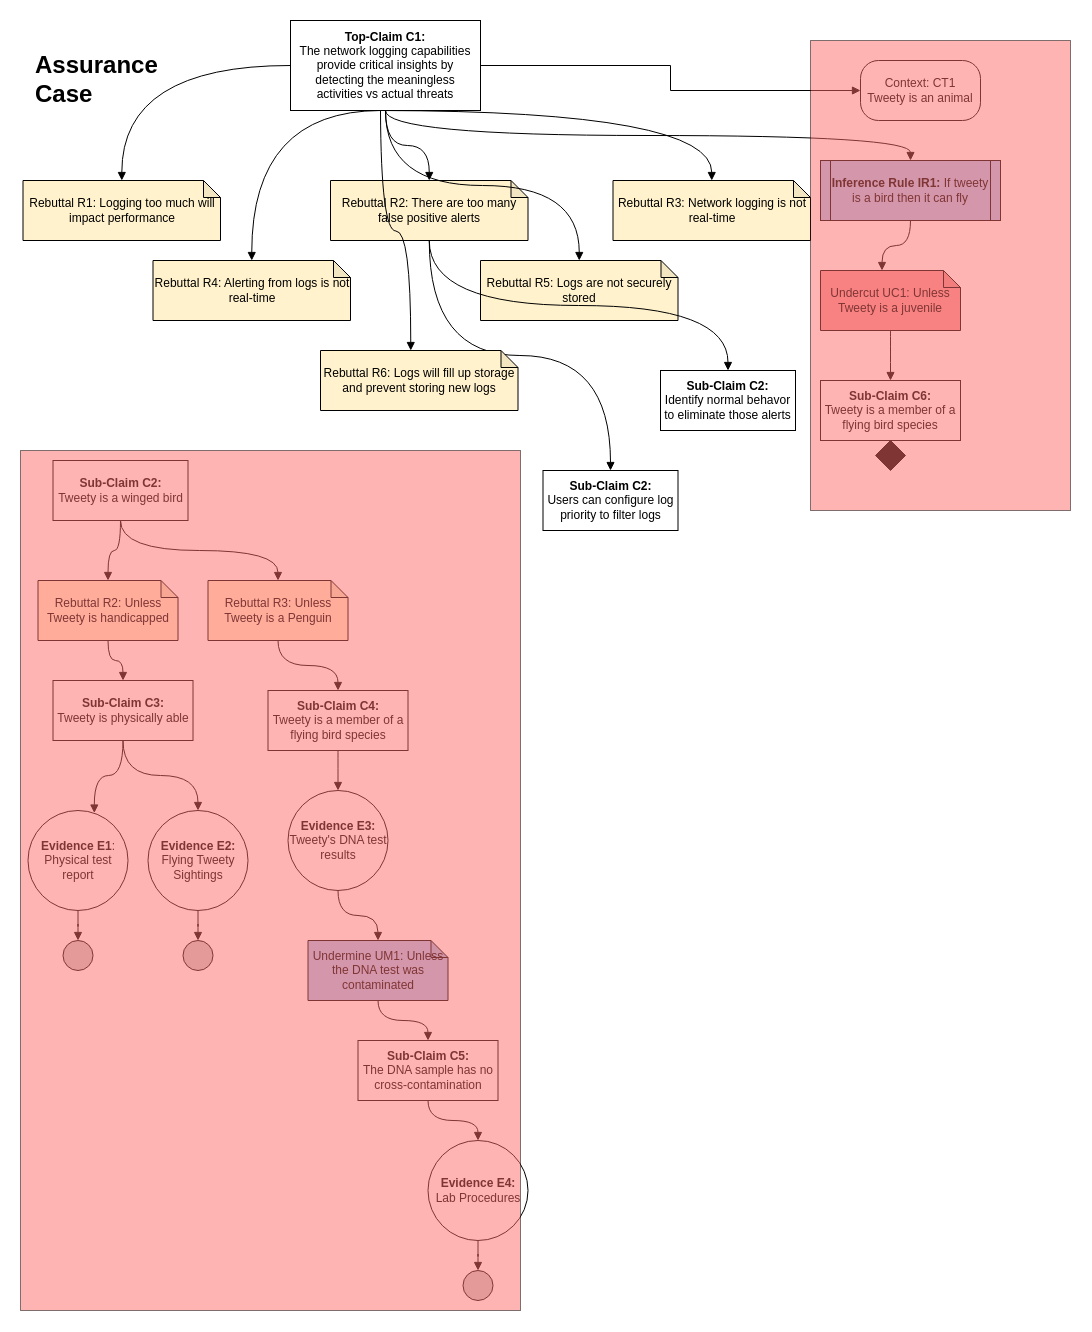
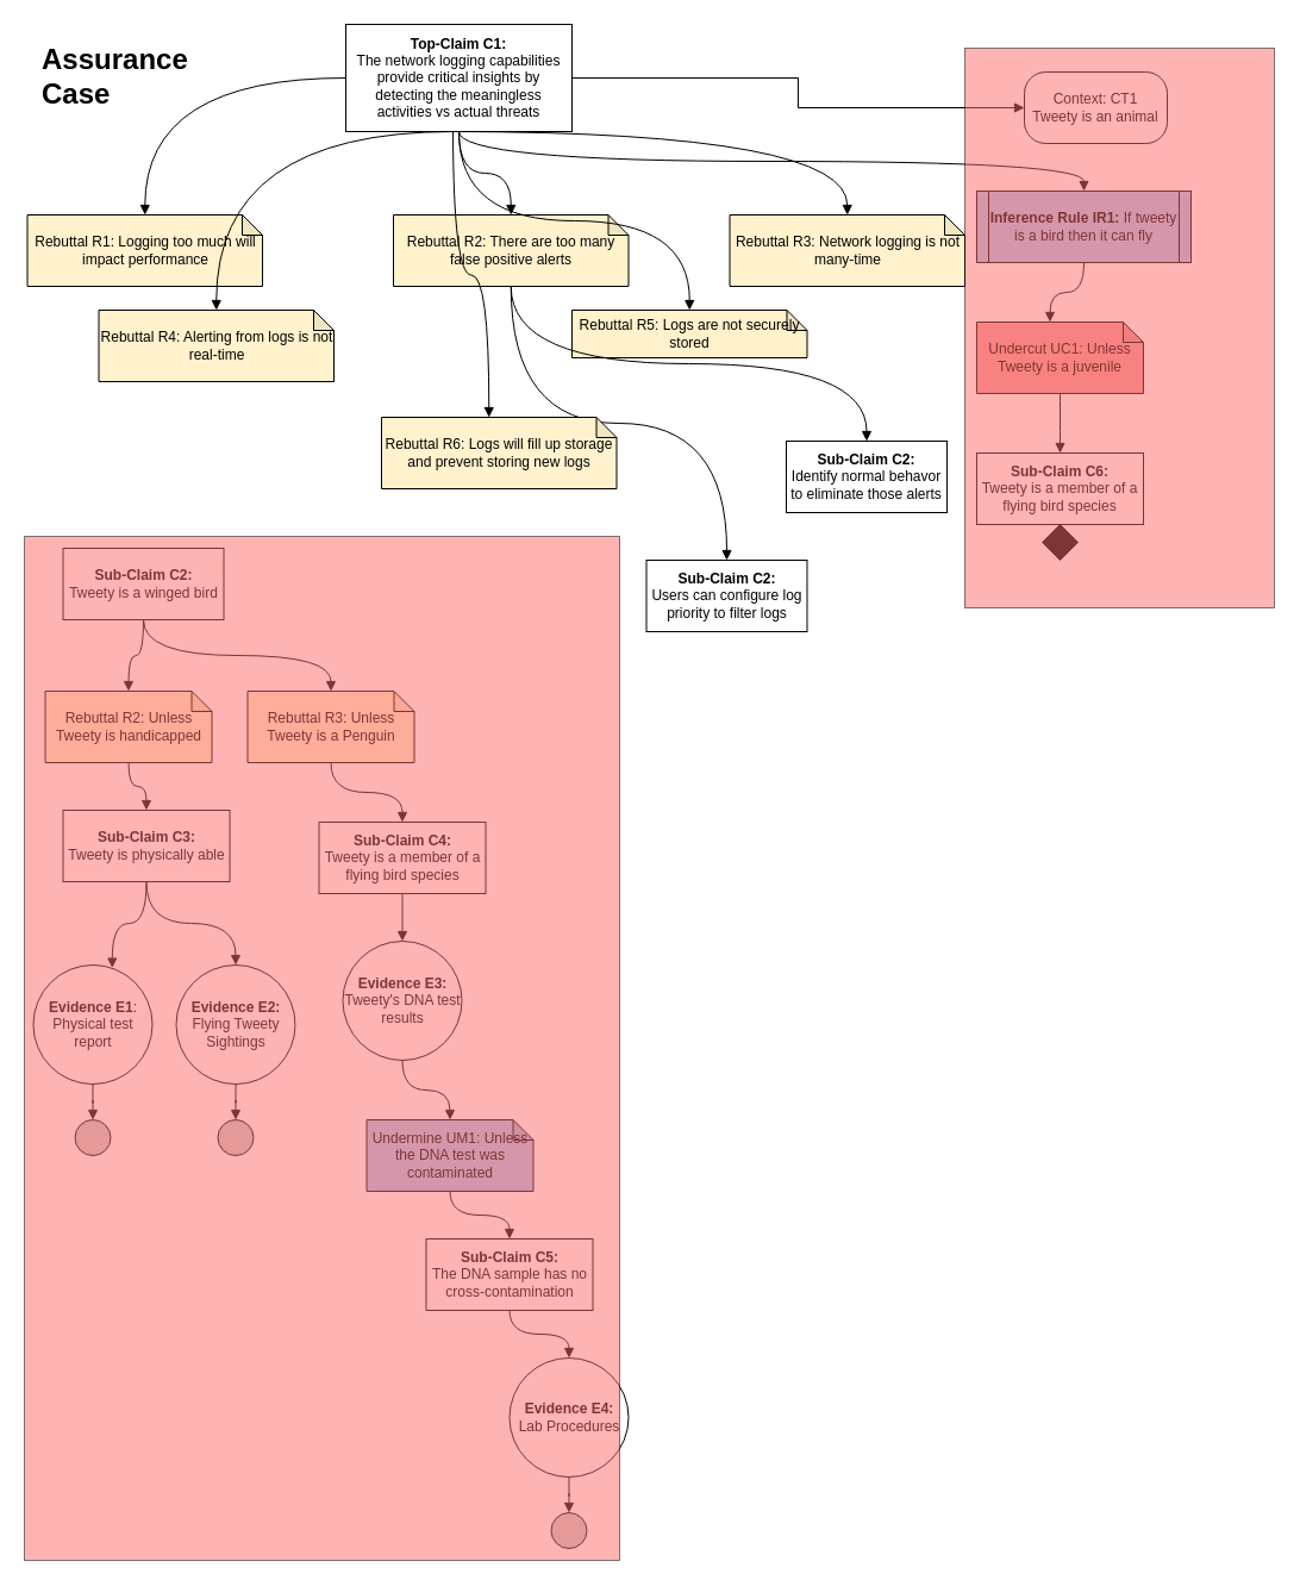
  <mxCell id="0" />
  <mxCell id="1" parent="0" />
- <mxCell id="2" value="&lt;h1&gt;Assurance Case&lt;/h1&gt;" style="text;html=1;strokeColor=none;fillColor=none;spacing=5;spacingTop=-20;whiteSpace=wrap;overflow=hidden;rounded=0;" parent="1" vertex="1"><mxGeometry x="30" y="45" width="190" height="80" as="geometry" /></mxCell>
+ <mxCell id="2" value="&lt;h1&gt;Assurance Case&lt;/h1&gt;" style="text;html=1;strokeColor=none;fillColor=none;spacing=5;spacingTop=-20;whiteSpace=wrap;overflow=hidden;rounded=0;" parent="1" vertex="1"><mxGeometry x="30" y="30" width="190" height="80" as="geometry" /></mxCell>
  <mxCell id="3" style="edgeStyle=orthogonalEdgeStyle;rounded=0;orthogonalLoop=1;jettySize=auto;html=1;exitX=1;exitY=0.5;exitDx=0;exitDy=0;entryX=0;entryY=0.5;entryDx=0;entryDy=0;endArrow=block;endFill=1;" parent="1" source="6" target="7" edge="1"><mxGeometry relative="1" as="geometry" /></mxCell>
  <mxCell id="4" value="" style="edgeStyle=orthogonalEdgeStyle;rounded=0;orthogonalLoop=1;jettySize=auto;html=1;endArrow=block;endFill=1;curved=1;" parent="1" source="6" target="9" edge="1"><mxGeometry relative="1" as="geometry" /></mxCell>
  <mxCell id="5" style="edgeStyle=orthogonalEdgeStyle;curved=1;rounded=0;orthogonalLoop=1;jettySize=auto;html=1;exitX=0.5;exitY=1;exitDx=0;exitDy=0;endArrow=block;endFill=1;" parent="1" source="6" target="38" edge="1"><mxGeometry relative="1" as="geometry" /></mxCell>
  <mxCell id="6" value="&lt;b&gt;Top-Claim C1:&lt;br&gt;&lt;/b&gt;The network logging capabilities provide critical insights by detecting the meaningless activities vs actual threats" style="rounded=0;whiteSpace=wrap;html=1;" parent="1" vertex="1"><mxGeometry x="290" y="20" width="190" height="90" as="geometry" /></mxCell>
  <mxCell id="7" value="Context: CT1&lt;br&gt;Tweety is an animal" style="rounded=1;whiteSpace=wrap;html=1;arcSize=30;" parent="1" vertex="1"><mxGeometry x="860" y="60" width="120" height="60" as="geometry" /></mxCell>
  <mxCell id="8" style="edgeStyle=orthogonalEdgeStyle;curved=1;rounded=0;orthogonalLoop=1;jettySize=auto;html=1;endArrow=block;endFill=1;exitX=0.5;exitY=1;exitDx=0;exitDy=0;exitPerimeter=0;entryX=0.5;entryY=0;entryDx=0;entryDy=0;" parent="1" source="43" target="54" edge="1"><mxGeometry relative="1" as="geometry"><mxPoint x="121" y="240" as="sourcePoint" /><mxPoint x="528" y="440" as="targetPoint" /></mxGeometry></mxCell>
  <mxCell id="9" value="Rebuttal R1: Logging too much will impact performance" style="shape=note;whiteSpace=wrap;html=1;backgroundOutline=1;darkOpacity=0.05;size=17;fillColor=#FFF2CC;" parent="1" vertex="1"><mxGeometry x="22.5" y="180" width="197.5" height="60" as="geometry" /></mxCell>
  <mxCell id="10" style="edgeStyle=orthogonalEdgeStyle;curved=1;rounded=0;orthogonalLoop=1;jettySize=auto;html=1;exitX=0.5;exitY=1;exitDx=0;exitDy=0;entryX=0.5;entryY=0;entryDx=0;entryDy=0;entryPerimeter=0;endArrow=block;endFill=1;" parent="1" source="12" target="14" edge="1"><mxGeometry relative="1" as="geometry" /></mxCell>
  <mxCell id="11" style="edgeStyle=orthogonalEdgeStyle;curved=1;rounded=0;orthogonalLoop=1;jettySize=auto;html=1;exitX=0.5;exitY=1;exitDx=0;exitDy=0;entryX=0.5;entryY=0;entryDx=0;entryDy=0;entryPerimeter=0;endArrow=block;endFill=1;" parent="1" source="12" target="16" edge="1"><mxGeometry relative="1" as="geometry" /></mxCell>
  <mxCell id="12" value="&lt;b&gt;Sub-Claim C2:&lt;br&gt;&lt;/b&gt;Tweety is a winged bird" style="rounded=0;whiteSpace=wrap;html=1;" parent="1" vertex="1"><mxGeometry x="52.5" y="460" width="135" height="60" as="geometry" /></mxCell>
  <mxCell id="13" style="edgeStyle=orthogonalEdgeStyle;curved=1;rounded=0;orthogonalLoop=1;jettySize=auto;html=1;exitX=0.5;exitY=1;exitDx=0;exitDy=0;exitPerimeter=0;entryX=0.5;entryY=0;entryDx=0;entryDy=0;endArrow=block;endFill=1;" parent="1" source="14" target="19" edge="1"><mxGeometry relative="1" as="geometry" /></mxCell>
  <mxCell id="14" value="Rebuttal R2: Unless Tweety is handicapped" style="shape=note;whiteSpace=wrap;html=1;backgroundOutline=1;darkOpacity=0.05;size=17;fillColor=#FFF2CC;" parent="1" vertex="1"><mxGeometry x="37.5" y="580" width="140" height="60" as="geometry" /></mxCell>
  <mxCell id="15" style="edgeStyle=orthogonalEdgeStyle;curved=1;rounded=0;orthogonalLoop=1;jettySize=auto;html=1;endArrow=block;endFill=1;" parent="1" source="16" target="21" edge="1"><mxGeometry relative="1" as="geometry" /></mxCell>
  <mxCell id="16" value="Rebuttal R3: Unless Tweety is a Penguin" style="shape=note;whiteSpace=wrap;html=1;backgroundOutline=1;darkOpacity=0.05;size=17;fillColor=#FFF2CC;" parent="1" vertex="1"><mxGeometry x="207.5" y="580" width="140" height="60" as="geometry" /></mxCell>
  <mxCell id="17" style="edgeStyle=orthogonalEdgeStyle;curved=1;rounded=0;orthogonalLoop=1;jettySize=auto;html=1;exitX=0.5;exitY=1;exitDx=0;exitDy=0;entryX=0.663;entryY=0.025;entryDx=0;entryDy=0;entryPerimeter=0;endArrow=block;endFill=1;" parent="1" source="19" target="23" edge="1"><mxGeometry relative="1" as="geometry" /></mxCell>
  <mxCell id="18" style="edgeStyle=orthogonalEdgeStyle;curved=1;rounded=0;orthogonalLoop=1;jettySize=auto;html=1;entryX=0.5;entryY=0;entryDx=0;entryDy=0;endArrow=block;endFill=1;" parent="1" source="19" target="25" edge="1"><mxGeometry relative="1" as="geometry" /></mxCell>
  <mxCell id="19" value="&lt;b&gt;Sub-Claim C3:&lt;br&gt;&lt;/b&gt;Tweety is physically able" style="rounded=0;whiteSpace=wrap;html=1;" parent="1" vertex="1"><mxGeometry x="52.5" y="680" width="140" height="60" as="geometry" /></mxCell>
  <mxCell id="20" style="edgeStyle=orthogonalEdgeStyle;curved=1;rounded=0;orthogonalLoop=1;jettySize=auto;html=1;entryX=0.5;entryY=0;entryDx=0;entryDy=0;endArrow=block;endFill=1;" parent="1" source="21" target="29" edge="1"><mxGeometry relative="1" as="geometry" /></mxCell>
  <mxCell id="21" value="&lt;b&gt;Sub-Claim C4:&lt;br&gt;&lt;/b&gt;Tweety is a member of a flying bird species" style="rounded=0;whiteSpace=wrap;html=1;" parent="1" vertex="1"><mxGeometry x="267.5" y="690" width="140" height="60" as="geometry" /></mxCell>
  <mxCell id="22" style="edgeStyle=orthogonalEdgeStyle;curved=1;rounded=0;orthogonalLoop=1;jettySize=auto;html=1;entryX=0.5;entryY=0;entryDx=0;entryDy=0;endArrow=block;endFill=1;" parent="1" source="23" target="26" edge="1"><mxGeometry relative="1" as="geometry" /></mxCell>
  <mxCell id="23" value="&lt;b&gt;Evidence E1&lt;/b&gt;:&lt;br&gt;Physical test report" style="ellipse;whiteSpace=wrap;html=1;aspect=fixed;fillColor=#ffffff;rounded=0;" parent="1" vertex="1"><mxGeometry x="27.5" y="810" width="100" height="100" as="geometry" /></mxCell>
  <mxCell id="24" style="edgeStyle=orthogonalEdgeStyle;curved=1;rounded=0;orthogonalLoop=1;jettySize=auto;html=1;entryX=0.5;entryY=0;entryDx=0;entryDy=0;endArrow=block;endFill=1;" parent="1" source="25" target="27" edge="1"><mxGeometry relative="1" as="geometry" /></mxCell>
  <mxCell id="25" value="&lt;b&gt;Evidence E2:&lt;/b&gt;&lt;br&gt;Flying Tweety Sightings" style="ellipse;whiteSpace=wrap;html=1;aspect=fixed;fillColor=#ffffff;rounded=0;" parent="1" vertex="1"><mxGeometry x="147.5" y="810" width="100" height="100" as="geometry" /></mxCell>
  <mxCell id="26" value="" style="ellipse;whiteSpace=wrap;html=1;aspect=fixed;fillColor=#CCCCCC;" parent="1" vertex="1"><mxGeometry x="62.5" y="940" width="30" height="30" as="geometry" /></mxCell>
  <mxCell id="27" value="" style="ellipse;whiteSpace=wrap;html=1;aspect=fixed;fillColor=#CCCCCC;" parent="1" vertex="1"><mxGeometry x="182.5" y="940" width="30" height="30" as="geometry" /></mxCell>
  <mxCell id="28" style="edgeStyle=orthogonalEdgeStyle;curved=1;rounded=0;orthogonalLoop=1;jettySize=auto;html=1;entryX=0.5;entryY=0;entryDx=0;entryDy=0;entryPerimeter=0;endArrow=block;endFill=1;" parent="1" source="29" target="31" edge="1"><mxGeometry relative="1" as="geometry" /></mxCell>
  <mxCell id="29" value="&lt;b&gt;Evidence E3:&lt;/b&gt;&lt;br&gt;Tweety's DNA test results" style="ellipse;whiteSpace=wrap;html=1;aspect=fixed;fillColor=#ffffff;rounded=0;" parent="1" vertex="1"><mxGeometry x="287.5" y="790" width="100" height="100" as="geometry" /></mxCell>
  <mxCell id="30" style="edgeStyle=orthogonalEdgeStyle;curved=1;rounded=0;orthogonalLoop=1;jettySize=auto;html=1;endArrow=block;endFill=1;" parent="1" source="31" target="33" edge="1"><mxGeometry relative="1" as="geometry" /></mxCell>
  <mxCell id="31" value="Undermine UM1: Unless the DNA test was contaminated" style="shape=note;whiteSpace=wrap;html=1;backgroundOutline=1;darkOpacity=0.05;size=17;fillColor=#A9C4EB;" parent="1" vertex="1"><mxGeometry x="307.5" y="940" width="140" height="60" as="geometry" /></mxCell>
  <mxCell id="32" style="edgeStyle=orthogonalEdgeStyle;curved=1;rounded=0;orthogonalLoop=1;jettySize=auto;html=1;endArrow=block;endFill=1;" parent="1" source="33" target="35" edge="1"><mxGeometry relative="1" as="geometry" /></mxCell>
  <mxCell id="33" value="&lt;b&gt;Sub-Claim C5:&lt;br&gt;&lt;/b&gt;The DNA sample has no cross-contamination" style="rounded=0;whiteSpace=wrap;html=1;" parent="1" vertex="1"><mxGeometry x="357.5" y="1040" width="140" height="60" as="geometry" /></mxCell>
  <mxCell id="34" style="edgeStyle=orthogonalEdgeStyle;curved=1;rounded=0;orthogonalLoop=1;jettySize=auto;html=1;entryX=0.5;entryY=0;entryDx=0;entryDy=0;endArrow=block;endFill=1;" parent="1" source="35" target="36" edge="1"><mxGeometry relative="1" as="geometry" /></mxCell>
  <mxCell id="35" value="&lt;b&gt;Evidence E4:&lt;/b&gt;&lt;br&gt;Lab Procedures" style="ellipse;whiteSpace=wrap;html=1;aspect=fixed;fillColor=#ffffff;rounded=0;" parent="1" vertex="1"><mxGeometry x="427.5" y="1140" width="100" height="100" as="geometry" /></mxCell>
  <mxCell id="36" value="" style="ellipse;whiteSpace=wrap;html=1;aspect=fixed;fillColor=#CCCCCC;" parent="1" vertex="1"><mxGeometry x="462.5" y="1270" width="30" height="30" as="geometry" /></mxCell>
  <mxCell id="37" style="edgeStyle=orthogonalEdgeStyle;curved=1;rounded=0;orthogonalLoop=1;jettySize=auto;html=1;entryX=0;entryY=0;entryDx=61.5;entryDy=0;entryPerimeter=0;endArrow=block;endFill=1;" parent="1" source="38" target="40" edge="1"><mxGeometry relative="1" as="geometry" /></mxCell>
  <mxCell id="38" value="&lt;b&gt;Inference Rule IR1:&lt;/b&gt; If tweety is a bird then it can fly" style="shape=process;whiteSpace=wrap;html=1;backgroundOutline=1;fillColor=#A9C4EB;size=0.056;" parent="1" vertex="1"><mxGeometry x="820" y="160" width="180" height="60" as="geometry" /></mxCell>
  <mxCell id="39" style="edgeStyle=orthogonalEdgeStyle;curved=1;rounded=0;orthogonalLoop=1;jettySize=auto;html=1;endArrow=block;endFill=1;" parent="1" source="40" target="41" edge="1"><mxGeometry relative="1" as="geometry" /></mxCell>
  <mxCell id="40" value="Undercut UC1: Unless Tweety is a juvenile" style="shape=note;whiteSpace=wrap;html=1;backgroundOutline=1;darkOpacity=0.05;size=17;fillColor=#F19C99;" parent="1" vertex="1"><mxGeometry x="820" y="270" width="140" height="60" as="geometry" /></mxCell>
  <mxCell id="41" value="&lt;b&gt;Sub-Claim C6:&lt;br&gt;&lt;/b&gt;Tweety is a member of a flying bird species" style="rounded=0;whiteSpace=wrap;html=1;" parent="1" vertex="1"><mxGeometry x="820" y="380" width="140" height="60" as="geometry" /></mxCell>
  <mxCell id="42" value="" style="rhombus;whiteSpace=wrap;html=1;fillColor=#000000;" parent="1" vertex="1"><mxGeometry x="875" y="440" width="30" height="30" as="geometry" /></mxCell>
  <mxCell id="43" value="Rebuttal R2: There are too many false positive alerts" style="shape=note;whiteSpace=wrap;html=1;backgroundOutline=1;darkOpacity=0.05;size=17;fillColor=#FFF2CC;" vertex="1" parent="1"><mxGeometry x="330" y="180" width="197.5" height="60" as="geometry" /></mxCell>
  <mxCell id="44" value="" style="edgeStyle=orthogonalEdgeStyle;rounded=0;orthogonalLoop=1;jettySize=auto;html=1;endArrow=block;endFill=1;curved=1;entryX=0.5;entryY=0;entryDx=0;entryDy=0;entryPerimeter=0;exitX=0.5;exitY=1;exitDx=0;exitDy=0;" edge="1" parent="1" source="6" target="43"><mxGeometry relative="1" as="geometry"><mxPoint x="395" y="120" as="sourcePoint" /><mxPoint x="399" y="170" as="targetPoint" /></mxGeometry></mxCell>
- <mxCell id="45" value="Rebuttal R3: Network logging is not real-time" style="shape=note;whiteSpace=wrap;html=1;backgroundOutline=1;darkOpacity=0.05;size=17;fillColor=#FFF2CC;" vertex="1" parent="1"><mxGeometry x="612.5" y="180" width="197.5" height="60" as="geometry" /></mxCell>
+ <mxCell id="45" value="Rebuttal R3: Network logging is not many-time" style="shape=note;whiteSpace=wrap;html=1;backgroundOutline=1;darkOpacity=0.05;size=17;fillColor=#FFF2CC;" vertex="1" parent="1"><mxGeometry x="612.5" y="180" width="197.5" height="60" as="geometry" /></mxCell>
  <mxCell id="46" value="" style="edgeStyle=orthogonalEdgeStyle;rounded=0;orthogonalLoop=1;jettySize=auto;html=1;endArrow=block;endFill=1;curved=1;entryX=0.5;entryY=0;entryDx=0;entryDy=0;entryPerimeter=0;" edge="1" parent="1" target="45"><mxGeometry relative="1" as="geometry"><mxPoint x="380" y="110" as="sourcePoint" /><mxPoint x="146" y="200" as="targetPoint" /></mxGeometry></mxCell>
- <mxCell id="47" value="Rebuttal R4: Alerting from logs is not real-time" style="shape=note;whiteSpace=wrap;html=1;backgroundOutline=1;darkOpacity=0.05;size=17;fillColor=#FFF2CC;" vertex="1" parent="1"><mxGeometry x="152.5" y="260" width="197.5" height="60" as="geometry" /></mxCell>
- <mxCell id="48" value="Rebuttal R5: Logs are not securely stored" style="shape=note;whiteSpace=wrap;html=1;backgroundOutline=1;darkOpacity=0.05;size=17;fillColor=#FFF2CC;" vertex="1" parent="1"><mxGeometry x="480" y="260" width="197.5" height="60" as="geometry" /></mxCell>
+ <mxCell id="47" value="Rebuttal R4: Alerting from logs is not real-time" style="shape=note;whiteSpace=wrap;html=1;backgroundOutline=1;darkOpacity=0.05;size=17;fillColor=#FFF2CC;" vertex="1" parent="1"><mxGeometry x="82.5" y="260" width="197.5" height="60" as="geometry" /></mxCell>
+ <mxCell id="48" value="Rebuttal R5: Logs are not securely stored" style="shape=note;whiteSpace=wrap;html=1;backgroundOutline=1;darkOpacity=0.05;size=17;fillColor=#FFF2CC;" vertex="1" parent="1"><mxGeometry x="480" y="260" width="197.5" height="40" as="geometry" /></mxCell>
  <mxCell id="49" value="Rebuttal R6: Logs will fill up storage and prevent storing new logs" style="shape=note;whiteSpace=wrap;html=1;backgroundOutline=1;darkOpacity=0.05;size=17;fillColor=#FFF2CC;" vertex="1" parent="1"><mxGeometry x="320" y="350" width="197.5" height="60" as="geometry" /></mxCell>
  <mxCell id="50" value="" style="edgeStyle=orthogonalEdgeStyle;rounded=0;orthogonalLoop=1;jettySize=auto;html=1;endArrow=block;endFill=1;curved=1;entryX=0.5;entryY=0;entryDx=0;entryDy=0;entryPerimeter=0;" edge="1" parent="1" target="47"><mxGeometry relative="1" as="geometry"><mxPoint x="380" y="110" as="sourcePoint" /><mxPoint x="347" y="190" as="targetPoint" /></mxGeometry></mxCell>
  <mxCell id="51" value="" style="edgeStyle=orthogonalEdgeStyle;rounded=0;orthogonalLoop=1;jettySize=auto;html=1;endArrow=block;endFill=1;curved=1;entryX=0;entryY=0;entryDx=90.25;entryDy=0;entryPerimeter=0;" edge="1" parent="1" target="49"><mxGeometry relative="1" as="geometry"><mxPoint x="380" y="110" as="sourcePoint" /><mxPoint x="261" y="270" as="targetPoint" /></mxGeometry></mxCell>
  <mxCell id="52" value="" style="edgeStyle=orthogonalEdgeStyle;rounded=0;orthogonalLoop=1;jettySize=auto;html=1;endArrow=block;endFill=1;curved=1;entryX=0.5;entryY=0;entryDx=0;entryDy=0;entryPerimeter=0;exitX=0.5;exitY=1;exitDx=0;exitDy=0;" edge="1" parent="1" source="6" target="48"><mxGeometry relative="1" as="geometry"><mxPoint x="390" y="120" as="sourcePoint" /><mxPoint x="420" y="360" as="targetPoint" /></mxGeometry></mxCell>
  <mxCell id="53" value="" style="rounded=0;whiteSpace=wrap;html=1;opacity=50;fillColor=#ff6b6b;" vertex="1" parent="1"><mxGeometry x="810" y="40" width="260" height="470" as="geometry" /></mxCell>
  <mxCell id="54" value="&lt;b&gt;Sub-Claim C2:&lt;br&gt;&lt;/b&gt;Users can configure log priority to filter logs" style="rounded=0;whiteSpace=wrap;html=1;" vertex="1" parent="1"><mxGeometry x="542.5" y="470" width="135" height="60" as="geometry" /></mxCell>
  <mxCell id="55" value="&lt;b&gt;Sub-Claim C2:&lt;br&gt;&lt;/b&gt;Identify normal behavor to eliminate those alerts" style="rounded=0;whiteSpace=wrap;html=1;" vertex="1" parent="1"><mxGeometry x="660" y="370" width="135" height="60" as="geometry" /></mxCell>
  <mxCell id="56" style="edgeStyle=orthogonalEdgeStyle;curved=1;rounded=0;orthogonalLoop=1;jettySize=auto;html=1;endArrow=block;endFill=1;exitX=0.5;exitY=1;exitDx=0;exitDy=0;exitPerimeter=0;entryX=0.5;entryY=0;entryDx=0;entryDy=0;" edge="1" parent="1" source="43" target="55"><mxGeometry relative="1" as="geometry"><mxPoint x="439" y="250" as="sourcePoint" /><mxPoint x="538" y="450" as="targetPoint" /></mxGeometry></mxCell>
  <mxCell id="57" value="" style="rounded=0;whiteSpace=wrap;html=1;opacity=50;fillColor=#ff6b6b;" vertex="1" parent="1"><mxGeometry x="20" y="450" width="500" height="860" as="geometry" /></mxCell>
